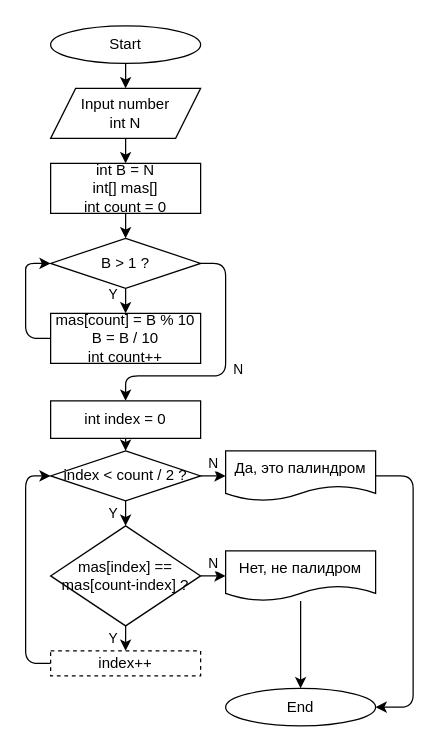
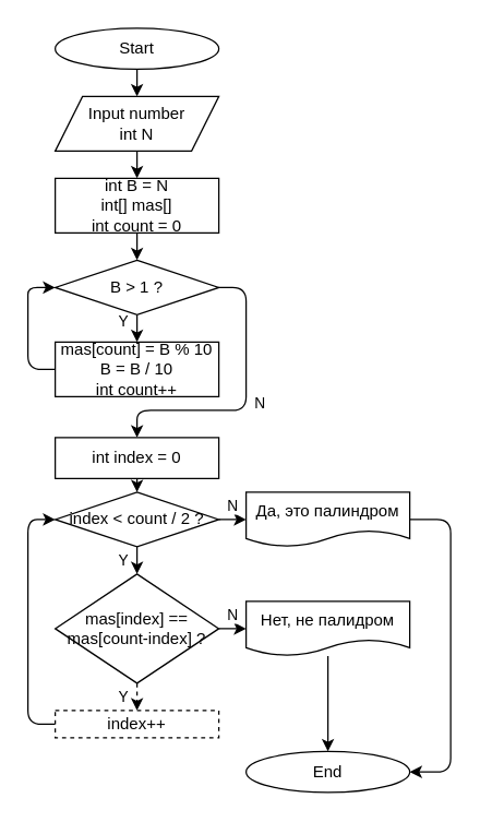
  <mxCell id="0" />
  <mxCell id="1" parent="0" />
  <mxCell id="2" style="edgeStyle=none;html=1;entryX=0.5;entryY=0;entryDx=0;entryDy=0;" edge="1" parent="1" source="3" target="5"><mxGeometry relative="1" as="geometry" /></mxCell>
  <mxCell id="3" value="Start" style="ellipse;whiteSpace=wrap;html=1;" vertex="1" parent="1"><mxGeometry x="40" width="120" height="30" as="geometry" y="20" /></mxCell>
  <mxCell id="4" style="edgeStyle=none;html=1;entryX=0.5;entryY=0;entryDx=0;entryDy=0;" edge="1" parent="1" source="5" target="7"><mxGeometry relative="1" as="geometry" /></mxCell>
  <mxCell id="5" value="Input number&lt;br&gt;int N" style="shape=parallelogram;perimeter=parallelogramPerimeter;whiteSpace=wrap;html=1;fixedSize=1;" vertex="1" parent="1"><mxGeometry x="40" y="70" width="120" height="40" as="geometry" /></mxCell>
  <mxCell id="6" style="edgeStyle=none;html=1;" edge="1" parent="1" source="7" target="10"><mxGeometry relative="1" as="geometry" /></mxCell>
  <mxCell id="7" value="int B = N&lt;br&gt;int[] mas[]&lt;br&gt;int count = 0" style="rounded=0;whiteSpace=wrap;html=1;" vertex="1" parent="1"><mxGeometry x="40" y="130" width="120" height="40" as="geometry" /></mxCell>
  <mxCell id="8" value="Y" style="edgeStyle=none;html=1;entryX=0.5;entryY=0;entryDx=0;entryDy=0;" edge="1" parent="1" source="10" target="12"><mxGeometry x="-0.5" y="-10" relative="1" as="geometry"><mxPoint x="100" y="230" as="targetPoint" /><mxPoint as="offset" /></mxGeometry></mxCell>
  <mxCell id="9" value="N" style="edgeStyle=none;html=1;entryX=0.5;entryY=0;entryDx=0;entryDy=0;" edge="1" parent="1" source="10" target="17"><mxGeometry y="10" relative="1" as="geometry"><mxPoint x="100" y="320" as="targetPoint" /><Array as="points"><mxPoint x="180" y="210" /><mxPoint x="180" y="300" /><mxPoint x="100" y="300" /></Array><mxPoint as="offset" /></mxGeometry></mxCell>
  <mxCell id="10" value="B &amp;gt; 1 ?" style="rhombus;whiteSpace=wrap;html=1;" vertex="1" parent="1"><mxGeometry x="40" y="190" width="120" height="40" as="geometry" /></mxCell>
  <mxCell id="11" style="edgeStyle=none;html=1;entryX=0;entryY=0.5;entryDx=0;entryDy=0;" edge="1" parent="1" source="12" target="10"><mxGeometry relative="1" as="geometry"><mxPoint x="20" y="190" as="targetPoint" /><Array as="points"><mxPoint x="20" y="270" /><mxPoint x="20" y="230" /><mxPoint x="20" y="210" /></Array></mxGeometry></mxCell>
  <mxCell id="12" value="mas[count] = B % 10&lt;br&gt;B = B / 10&lt;br&gt;int count++" style="rounded=0;whiteSpace=wrap;html=1;" vertex="1" parent="1"><mxGeometry x="40" y="250" width="120" height="40" as="geometry" /></mxCell>
  <mxCell id="13" value="Y" style="edgeStyle=none;html=1;" edge="1" parent="1" source="15" target="20"><mxGeometry y="-10" relative="1" as="geometry"><mxPoint as="offset" /></mxGeometry></mxCell>
  <mxCell id="14" value="N" style="edgeStyle=none;html=1;" edge="1" parent="1" source="15" target="27"><mxGeometry y="10" relative="1" as="geometry"><mxPoint as="offset" /></mxGeometry></mxCell>
  <mxCell id="15" value="index &amp;lt; count / 2 ?" style="rhombus;whiteSpace=wrap;html=1;" vertex="1" parent="1"><mxGeometry x="40" y="360" width="120" height="40" as="geometry" /></mxCell>
  <mxCell id="16" value="" style="edgeStyle=none;html=1;" edge="1" parent="1" source="17" target="15"><mxGeometry relative="1" as="geometry" /></mxCell>
  <mxCell id="17" value="int index = 0" style="rounded=0;whiteSpace=wrap;html=1;" vertex="1" parent="1"><mxGeometry x="40" y="320" width="120" height="30" as="geometry" /></mxCell>
- <mxCell id="18" value="Y" style="edgeStyle=none;html=1;" edge="1" parent="1" source="20" target="22"><mxGeometry y="-10" relative="1" as="geometry"><mxPoint as="offset" /></mxGeometry></mxCell>
+ <mxCell id="18" value="Y" style="edgeStyle=none;html=1;dashed=1;" edge="1" parent="1" source="20" target="22"><mxGeometry y="-10" relative="1" as="geometry"><mxPoint as="offset" /></mxGeometry></mxCell>
  <mxCell id="19" value="N" style="edgeStyle=none;html=1;" edge="1" parent="1" source="20"><mxGeometry y="10" relative="1" as="geometry"><mxPoint x="180" y="460" as="targetPoint" /><mxPoint as="offset" /></mxGeometry></mxCell>
  <mxCell id="20" value="mas[index] == mas[count-index] ?" style="rhombus;whiteSpace=wrap;html=1;" vertex="1" parent="1"><mxGeometry x="40" y="420" width="120" height="80" as="geometry" /></mxCell>
  <mxCell id="21" style="edgeStyle=none;html=1;entryX=0;entryY=0.5;entryDx=0;entryDy=0;" edge="1" parent="1" source="22" target="15"><mxGeometry relative="1" as="geometry"><Array as="points"><mxPoint x="20" y="530" /><mxPoint x="20" y="380" /></Array></mxGeometry></mxCell>
  <mxCell id="22" value="index++" style="whiteSpace=wrap;html=1;dashed=1;" vertex="1" parent="1"><mxGeometry x="40" y="520" width="120" height="20" as="geometry" /></mxCell>
  <mxCell id="23" value="" style="edgeStyle=none;html=1;" edge="1" parent="1" source="24" target="25"><mxGeometry relative="1" as="geometry" /></mxCell>
  <mxCell id="24" value="Нет, не палидром" style="shape=document;whiteSpace=wrap;html=1;boundedLbl=1;" vertex="1" parent="1"><mxGeometry x="180" y="440" width="120" height="40" as="geometry" /></mxCell>
  <mxCell id="25" value="End" style="ellipse;whiteSpace=wrap;html=1;" vertex="1" parent="1"><mxGeometry x="180" y="550" width="120" height="30" as="geometry" /></mxCell>
  <mxCell id="26" value="" style="edgeStyle=none;html=1;entryX=1;entryY=0.5;entryDx=0;entryDy=0;" edge="1" parent="1" source="27" target="25"><mxGeometry relative="1" as="geometry"><mxPoint x="320" y="420" as="targetPoint" /><Array as="points"><mxPoint x="330" y="380" /><mxPoint x="330" y="565" /></Array></mxGeometry></mxCell>
  <mxCell id="27" value="Да, это палиндром" style="shape=document;whiteSpace=wrap;html=1;boundedLbl=1;" vertex="1" parent="1"><mxGeometry x="180" y="360" width="120" height="40" as="geometry" /></mxCell>
